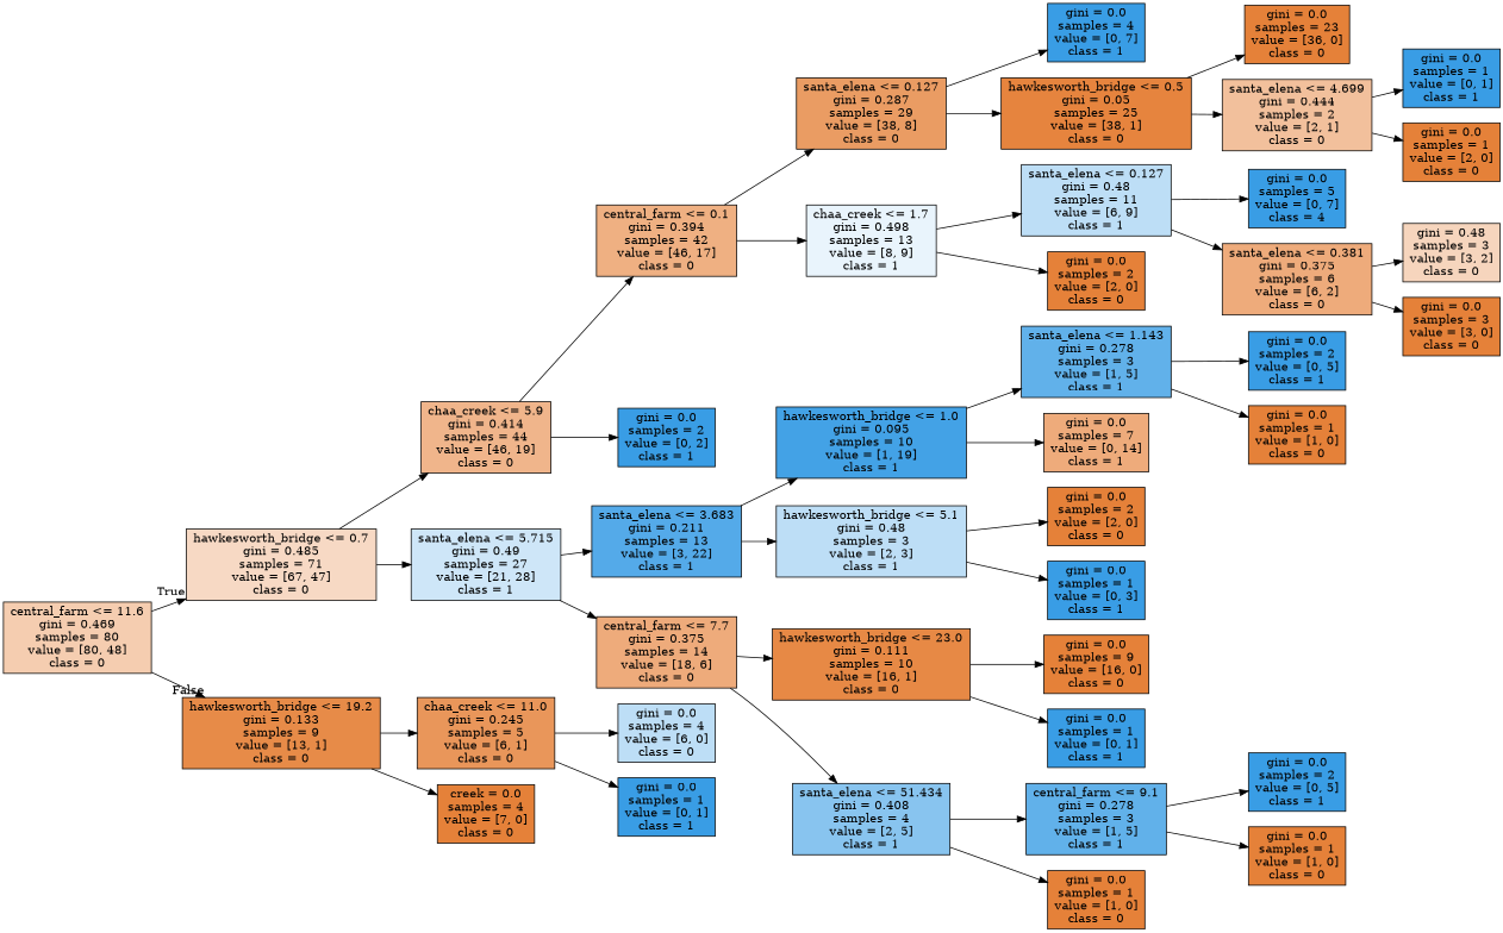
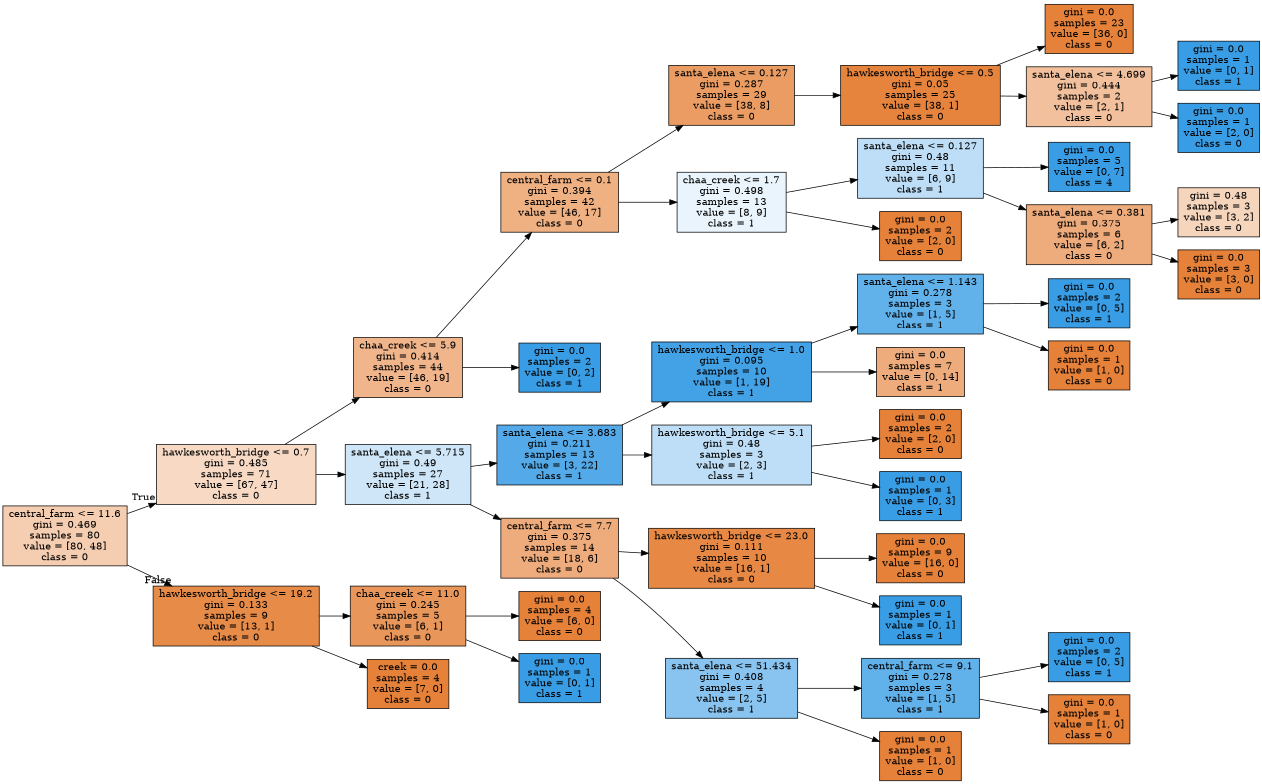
  digraph {
    rankdir=LR
    node [color=black fillcolor="#e58139" shape=box style=filled]
    n1 [fillcolor="#f5cdb0" label="central_farm <= 11.6\ngini = 0.469\nsamples = 80\nvalue = [80, 48]\nclass = 0"]
    n2 [fillcolor="#f7d9c4" label="hawkesworth_bridge <= 0.7\ngini = 0.485\nsamples = 71\nvalue = [67, 47]\nclass = 0"]
    n3 [fillcolor="#e78b48" label="hawkesworth_bridge <= 19.2\ngini = 0.133\nsamples = 9\nvalue = [13, 1]\nclass = 0"]
    n4 [fillcolor="#f0b58b" label="chaa_creek <= 5.9\ngini = 0.414\nsamples = 44\nvalue = [46, 19]\nclass = 0"]
    n5 [fillcolor="#cee6f8" label="santa_elena <= 5.715\ngini = 0.49\nsamples = 27\nvalue = [21, 28]\nclass = 1"]
    n6 [fillcolor="#e9965a" label="chaa_creek <= 11.0\ngini = 0.245\nsamples = 5\nvalue = [6, 1]\nclass = 0"]
    n7 [label="creek = 0.0\nsamples = 4\nvalue = [7, 0]\nclass = 0"]
    n8 [fillcolor="#efb082" label="central_farm <= 0.1\ngini = 0.394\nsamples = 42\nvalue = [46, 17]\nclass = 0"]
    n9 [fillcolor="#399de5" label="gini = 0.0\nsamples = 2\nvalue = [0, 2]\nclass = 1"]
    n10 [fillcolor="#54aae9" label="santa_elena <= 3.683\ngini = 0.211\nsamples = 13\nvalue = [3, 22]\nclass = 1"]
    n11 [fillcolor="#eeab7b" label="central_farm <= 7.7\ngini = 0.375\nsamples = 14\nvalue = [18, 6]\nclass = 0"]
    n12 [fillcolor="#ea9c63" label="santa_elena <= 0.127\ngini = 0.287\nsamples = 29\nvalue = [38, 8]\nclass = 0"]
    n13 [fillcolor="#e9f4fc" label="chaa_creek <= 1.7\ngini = 0.498\nsamples = 13\nvalue = [8, 9]\nclass = 1"]
-   n14 [fillcolor="#399de5" label="gini = 0.0\nsamples = 4\nvalue = [0, 7]\nclass = 1"]
    n15 [fillcolor="#e6843e" label="hawkesworth_bridge <= 0.5\ngini = 0.05\nsamples = 25\nvalue = [38, 1]\nclass = 0"]
    n16 [fillcolor="#bddef6" label="santa_elena <= 0.127\ngini = 0.48\nsamples = 11\nvalue = [6, 9]\nclass = 1"]
    n17 [label="gini = 0.0\nsamples = 2\nvalue = [2, 0]\nclass = 0"]
    n18 [label="gini = 0.0\nsamples = 23\nvalue = [36, 0]\nclass = 0"]
    n19 [fillcolor="#f2c09c" label="santa_elena <= 4.699\ngini = 0.444\nsamples = 2\nvalue = [2, 1]\nclass = 0"]
    n20 [fillcolor="#399de5" label="gini = 0.0\nsamples = 1\nvalue = [0, 1]\nclass = 1"]
-   n21 [label="gini = 0.0\nsamples = 1\nvalue = [2, 0]\nclass = 0"]
+   n21 [fillcolor="#399de5" label="gini = 0.0\nsamples = 1\nvalue = [2, 0]\nclass = 0"]
    n22 [fillcolor="#399de5" label="gini = 0.0\nsamples = 5\nvalue = [0, 7]\nclass = 4"]
    n23 [fillcolor="#eeab7b" label="santa_elena <= 0.381\ngini = 0.375\nsamples = 6\nvalue = [6, 2]\nclass = 0"]
    n24 [fillcolor="#f6d5bd" label="gini = 0.48\nsamples = 3\nvalue = [3, 2]\nclass = 0"]
    n25 [label="gini = 0.0\nsamples = 3\nvalue = [3, 0]\nclass = 0"]
    n26 [fillcolor="#43a2e6" label="hawkesworth_bridge <= 1.0\ngini = 0.095\nsamples = 10\nvalue = [1, 19]\nclass = 1"]
    n27 [fillcolor="#bddef6" label="hawkesworth_bridge <= 5.1\ngini = 0.48\nsamples = 3\nvalue = [2, 3]\nclass = 1"]
    n28 [fillcolor="#e78945" label="hawkesworth_bridge <= 23.0\ngini = 0.111\nsamples = 10\nvalue = [16, 1]\nclass = 0"]
    n29 [fillcolor="#88c4ef" label="santa_elena <= 51.434\ngini = 0.408\nsamples = 4\nvalue = [2, 5]\nclass = 1"]
    n30 [fillcolor="#61b1ea" label="santa_elena <= 1.143\ngini = 0.278\nsamples = 3\nvalue = [1, 5]\nclass = 1"]
    n31 [fillcolor="#eeab7b" label="gini = 0.0\nsamples = 7\nvalue = [0, 14]\nclass = 1"]
    n32 [label="gini = 0.0\nsamples = 2\nvalue = [2, 0]\nclass = 0"]
    n33 [fillcolor="#399de5" label="gini = 0.0\nsamples = 1\nvalue = [0, 3]\nclass = 1"]
    n34 [fillcolor="#399de5" label="gini = 0.0\nsamples = 2\nvalue = [0, 5]\nclass = 1"]
    n35 [label="gini = 0.0\nsamples = 1\nvalue = [1, 0]\nclass = 0"]
    n36 [label="gini = 0.0\nsamples = 9\nvalue = [16, 0]\nclass = 0"]
    n37 [fillcolor="#399de5" label="gini = 0.0\nsamples = 1\nvalue = [0, 1]\nclass = 1"]
    n38 [fillcolor="#61b1ea" label="central_farm <= 9.1\ngini = 0.278\nsamples = 3\nvalue = [1, 5]\nclass = 1"]
    n39 [label="gini = 0.0\nsamples = 1\nvalue = [1, 0]\nclass = 0"]
    n40 [fillcolor="#399de5" label="gini = 0.0\nsamples = 2\nvalue = [0, 5]\nclass = 1"]
    n41 [label="gini = 0.0\nsamples = 1\nvalue = [1, 0]\nclass = 0"]
-   n42 [fillcolor="#bddef6" label="gini = 0.0\nsamples = 4\nvalue = [6, 0]\nclass = 0"]
+   n42 [label="gini = 0.0\nsamples = 4\nvalue = [6, 0]\nclass = 0"]
    n43 [fillcolor="#399de5" label="gini = 0.0\nsamples = 1\nvalue = [0, 1]\nclass = 1"]
    n1 -> n2 [headlabel=True labelangle=45 labeldistance=2.5]
    n1 -> n3 [headlabel=False labelangle=-45 labeldistance=2.5]
    n2 -> n4
    n2 -> n5
    n3 -> n6
    n3 -> n7
    n4 -> n8
    n4 -> n9
    n5 -> n10
    n5 -> n11
    n6 -> n42
    n6 -> n43
    n8 -> n12
    n8 -> n13
    n10 -> n26
    n10 -> n27
    n11 -> n28
    n11 -> n29
-   n12 -> n14
    n12 -> n15
    n13 -> n16
    n13 -> n17
    n15 -> n18
    n15 -> n19
    n16 -> n22
    n16 -> n23
    n19 -> n20
    n19 -> n21
    n23 -> n24
    n23 -> n25
    n26 -> n30
    n26 -> n31
    n27 -> n32
    n27 -> n33
    n28 -> n36
    n28 -> n37
    n29 -> n38
    n29 -> n39
    n30 -> n34
    n30 -> n35
    n38 -> n40
    n38 -> n41
  }
